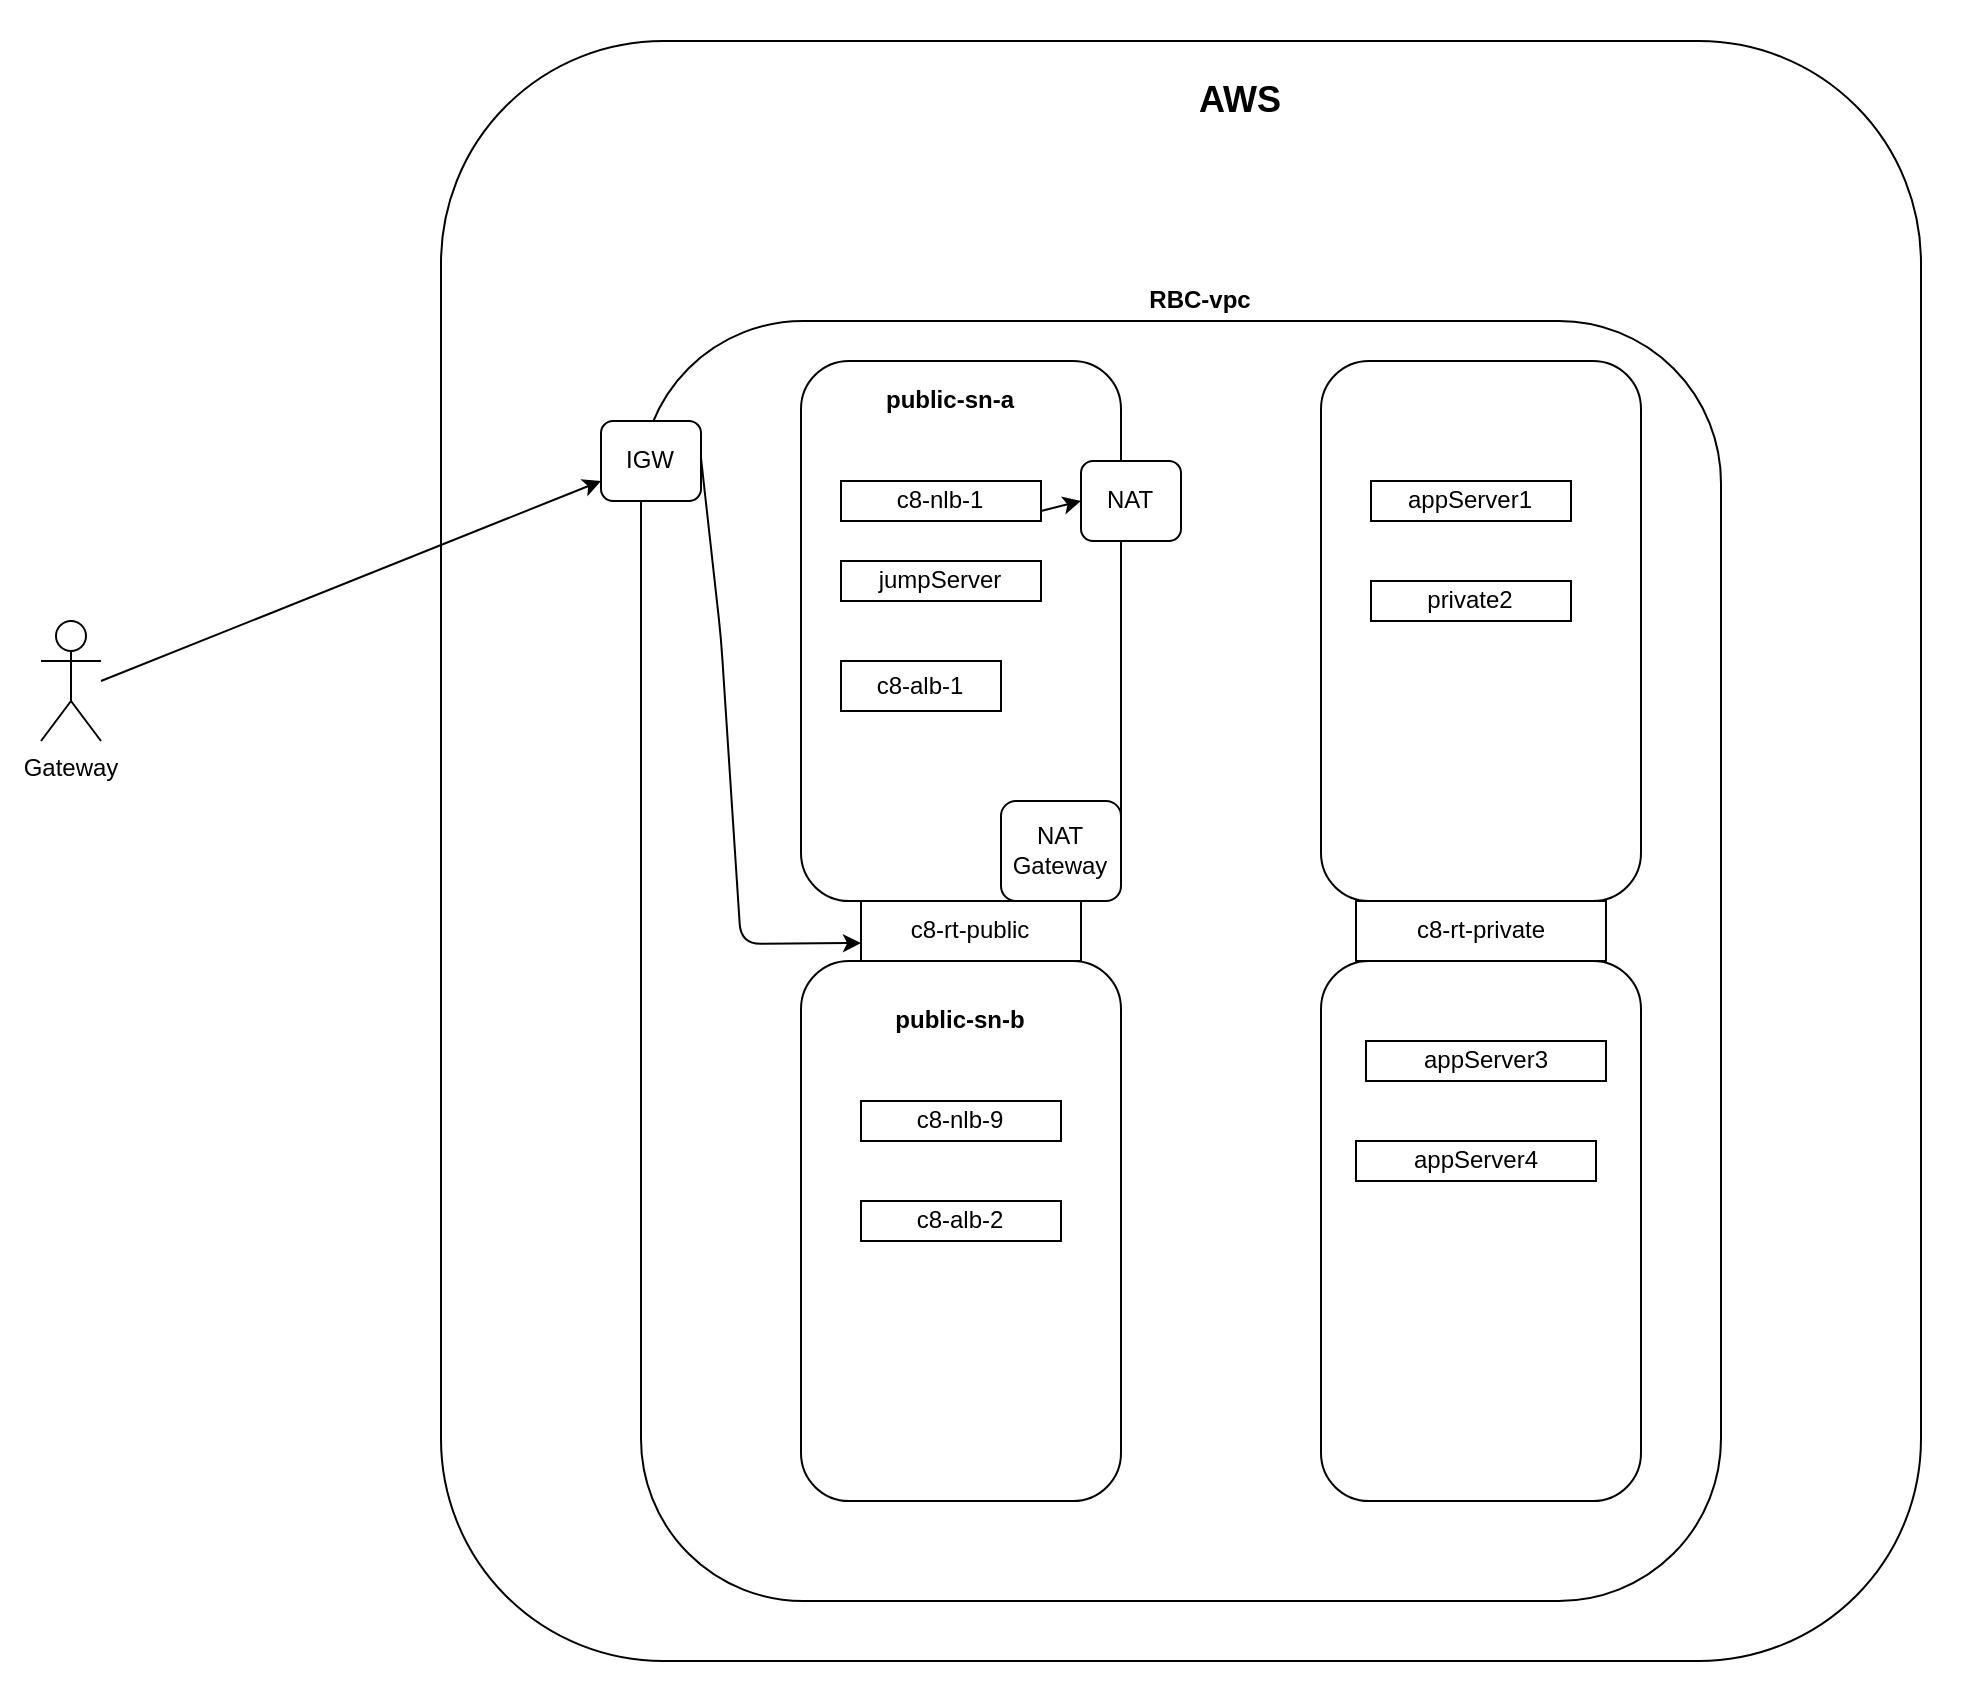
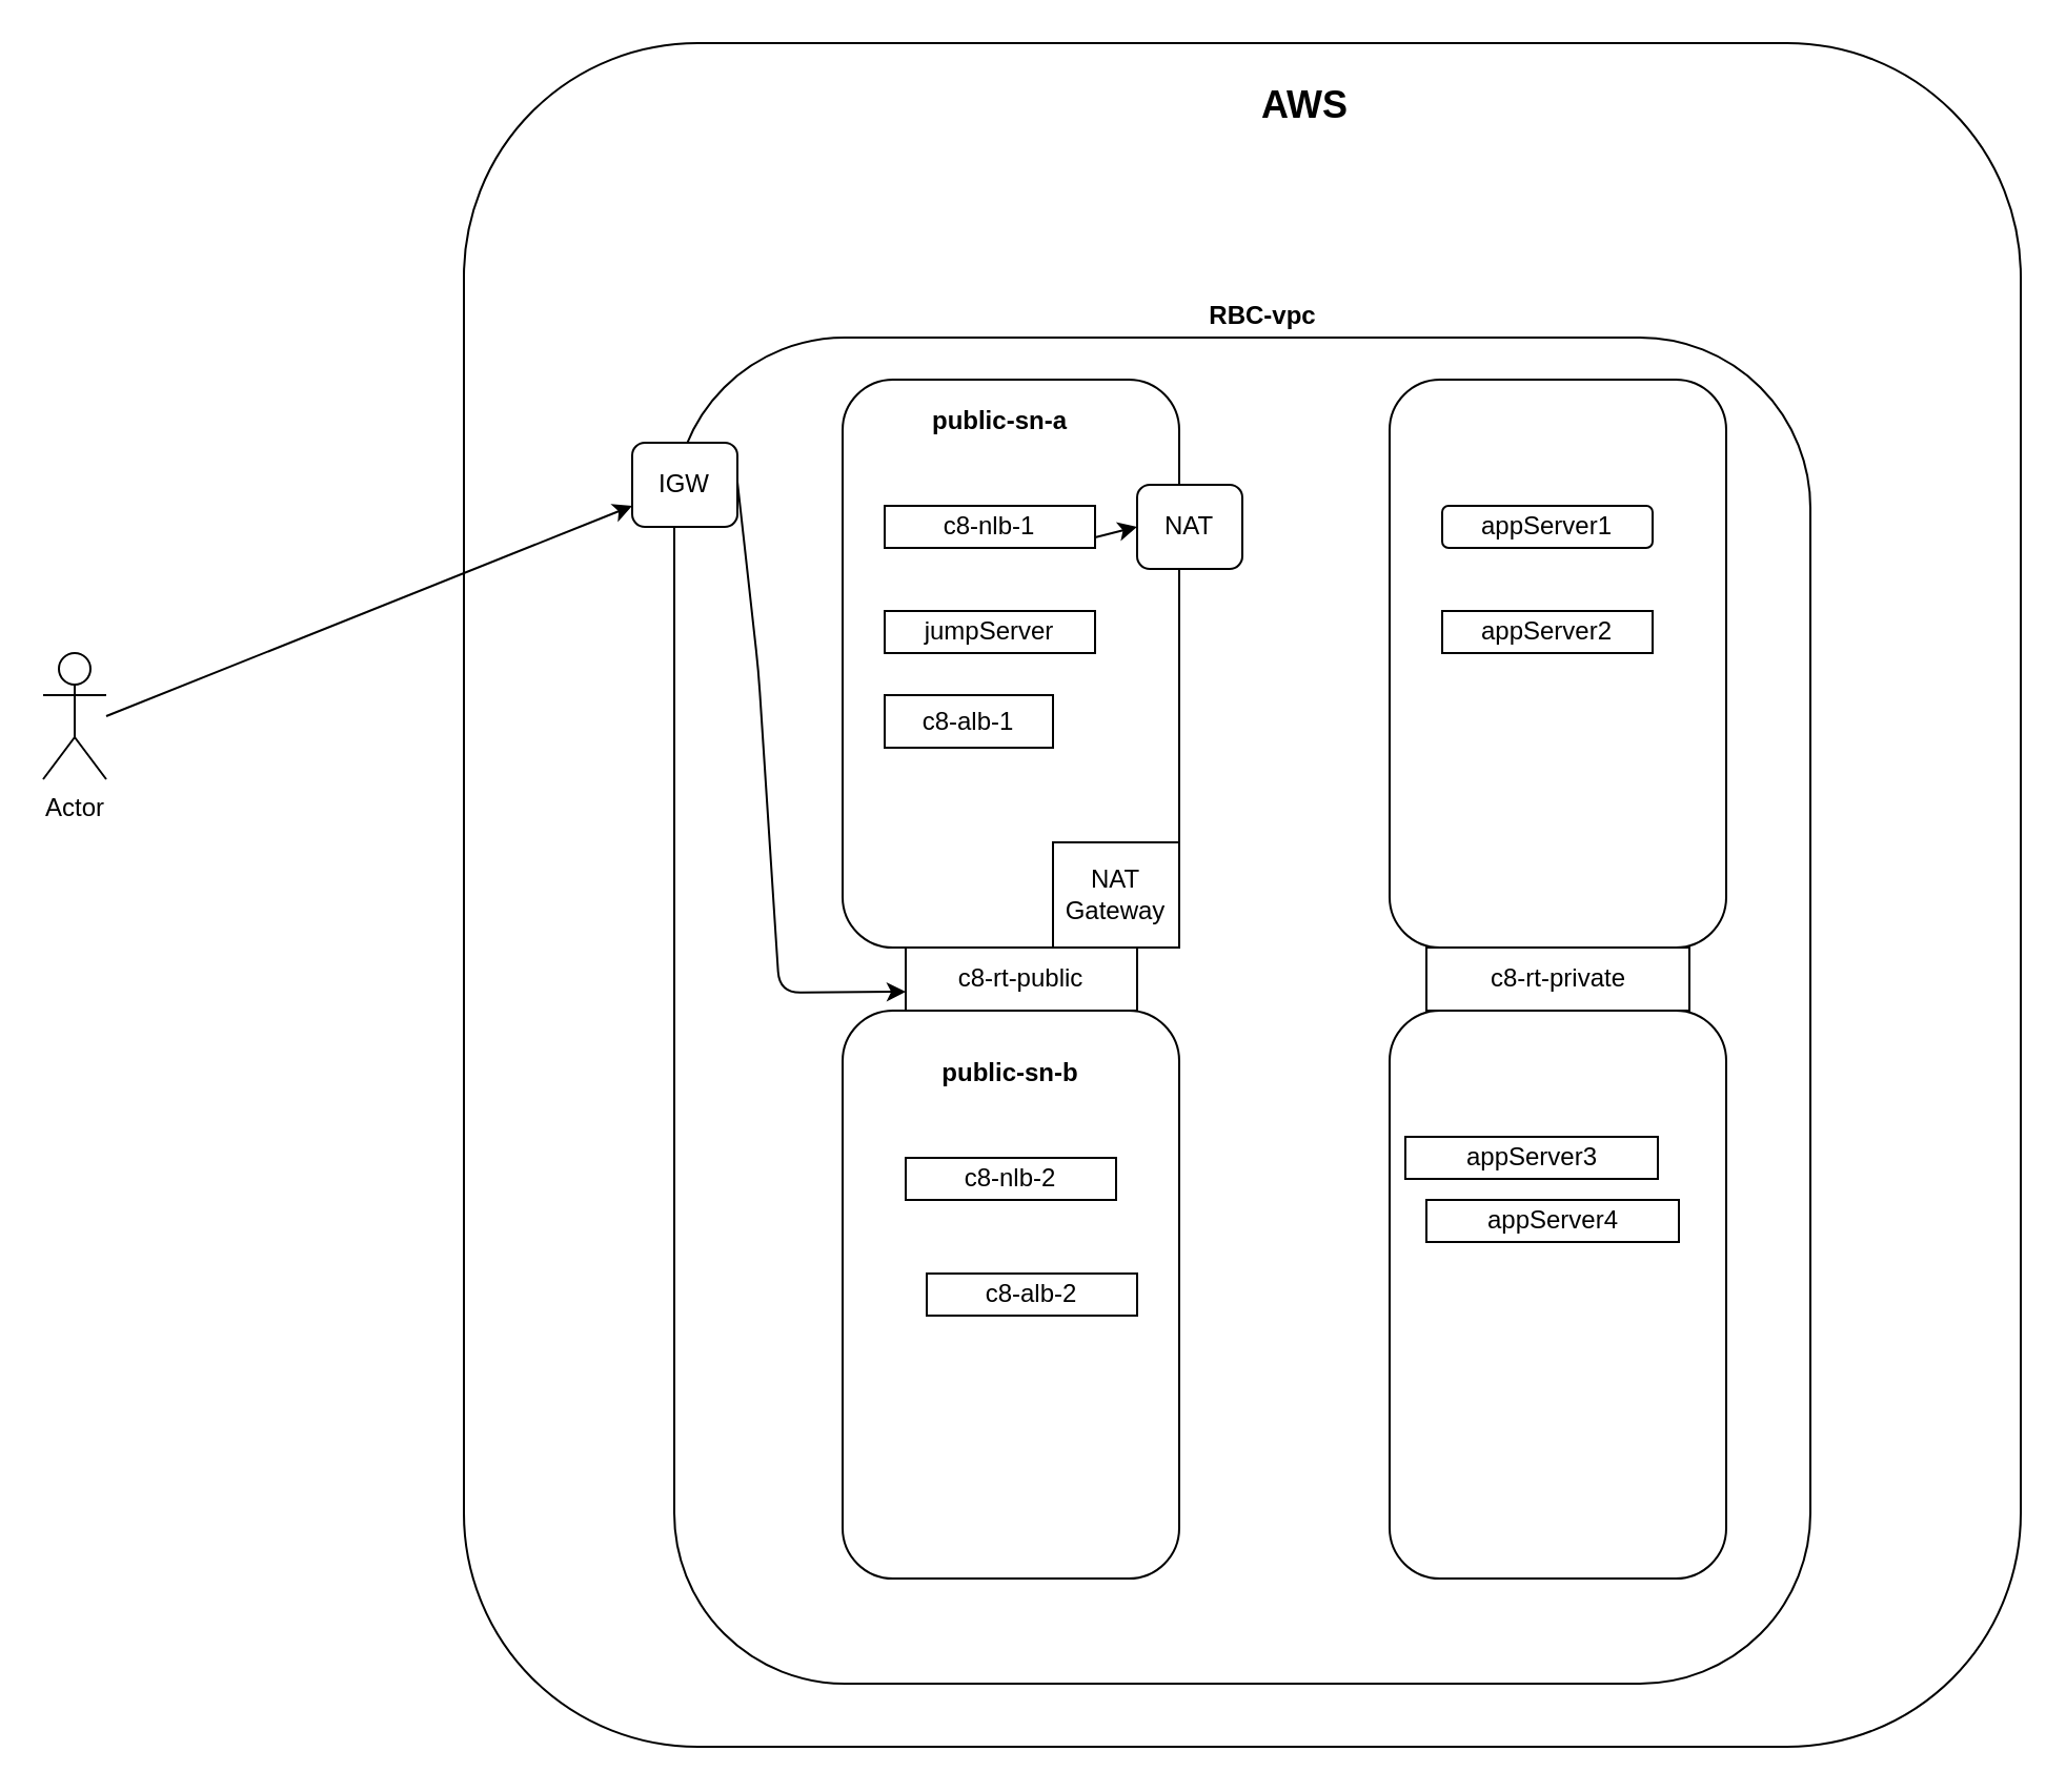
  <mxCell id="0" />
  <mxCell id="1" parent="0" />
  <mxCell id="2" value="" style="rounded=1;whiteSpace=wrap;html=1;" parent="1" vertex="1"><mxGeometry x="220" y="20" width="740" height="810" as="geometry" /></mxCell>
  <mxCell id="3" value="&lt;b&gt;&lt;font style=&quot;font-size: 18px&quot;&gt;AWS&lt;/font&gt;&lt;/b&gt;" style="text;html=1;strokeColor=none;fillColor=none;align=center;verticalAlign=middle;whiteSpace=wrap;rounded=0;" parent="1" vertex="1"><mxGeometry x="600" y="40" width="40" height="20" as="geometry" /></mxCell>
  <mxCell id="4" value="" style="rounded=1;whiteSpace=wrap;html=1;" parent="1" vertex="1"><mxGeometry x="320" y="160" width="540" height="640" as="geometry" /></mxCell>
  <mxCell id="5" value="&lt;b&gt;RBC-vpc&lt;/b&gt;" style="text;html=1;strokeColor=none;fillColor=none;align=center;verticalAlign=middle;whiteSpace=wrap;rounded=0;" parent="1" vertex="1"><mxGeometry x="450" y="190" width="80" height="20" as="geometry" /></mxCell>
  <mxCell id="6" value="" style="rounded=1;whiteSpace=wrap;html=1;" parent="1" vertex="1"><mxGeometry x="400" y="180" width="160" height="270" as="geometry" /></mxCell>
  <mxCell id="7" value="" style="rounded=1;whiteSpace=wrap;html=1;" parent="1" vertex="1"><mxGeometry x="660" y="180" width="160" height="270" as="geometry" /></mxCell>
  <mxCell id="8" value="&lt;b&gt;RBC-vpc&lt;/b&gt;" style="text;html=1;strokeColor=none;fillColor=none;align=center;verticalAlign=middle;whiteSpace=wrap;rounded=0;" parent="1" vertex="1"><mxGeometry x="560" y="140" width="80" height="20" as="geometry" /></mxCell>
  <mxCell id="9" value="&lt;b&gt;public-sn-a&lt;/b&gt;" style="text;html=1;strokeColor=none;fillColor=none;align=center;verticalAlign=middle;whiteSpace=wrap;rounded=0;" parent="1" vertex="1"><mxGeometry x="430" y="190" width="90" height="20" as="geometry" /></mxCell>
- <mxCell id="10" value="jumpServer" style="rounded=0;whiteSpace=wrap;html=1;" parent="1" vertex="1"><mxGeometry x="420" y="280" width="100" height="20" as="geometry" /></mxCell>
+ <mxCell id="10" value="jumpServer" style="rounded=0;whiteSpace=wrap;html=1;" parent="1" vertex="1"><mxGeometry x="420" y="290" width="100" height="20" as="geometry" /></mxCell>
  <mxCell id="11" value="c8-nlb-1" style="rounded=0;whiteSpace=wrap;html=1;" parent="1" vertex="1"><mxGeometry x="420" y="240" width="100" height="20" as="geometry" /></mxCell>
- <mxCell id="12" value="appServer1" style="rounded=0;whiteSpace=wrap;html=1;" parent="1" vertex="1"><mxGeometry x="685" y="240" width="100" height="20" as="geometry" /></mxCell>
- <mxCell id="13" value="private2" style="rounded=0;whiteSpace=wrap;html=1;" parent="1" vertex="1"><mxGeometry x="685" y="290" width="100" height="20" as="geometry" /></mxCell>
- <mxCell id="14" value="Gateway" style="shape=umlActor;verticalLabelPosition=bottom;verticalAlign=top;html=1;outlineConnect=0;" parent="1" vertex="1"><mxGeometry x="20" y="310" width="30" height="60" as="geometry" /></mxCell>
+ <mxCell id="12" value="appServer1" style="whiteSpace=wrap;html=1;rounded=1;" parent="1" vertex="1"><mxGeometry x="685" y="240" width="100" height="20" as="geometry" /></mxCell>
+ <mxCell id="13" value="appServer2" style="rounded=0;whiteSpace=wrap;html=1;" parent="1" vertex="1"><mxGeometry x="685" y="290" width="100" height="20" as="geometry" /></mxCell>
+ <mxCell id="14" value="Actor" style="shape=umlActor;verticalLabelPosition=bottom;verticalAlign=top;html=1;outlineConnect=0;" parent="1" vertex="1"><mxGeometry x="20" y="310" width="30" height="60" as="geometry" /></mxCell>
  <mxCell id="15" value="IGW" style="rounded=1;whiteSpace=wrap;html=1;" parent="1" vertex="1"><mxGeometry x="300" y="210" width="50" height="40" as="geometry" /></mxCell>
  <mxCell id="16" value="" style="endArrow=classic;html=1;" parent="1" target="15" edge="1"><mxGeometry width="50" height="50" relative="1" as="geometry"><mxPoint x="50" y="340" as="sourcePoint" /><mxPoint x="100" y="290" as="targetPoint" /></mxGeometry></mxCell>
  <mxCell id="17" value="c8-rt-public" style="rounded=0;whiteSpace=wrap;html=1;" parent="1" vertex="1"><mxGeometry x="430" y="450" width="110" height="30" as="geometry" /></mxCell>
  <mxCell id="18" value="c8-rt-private" style="rounded=0;whiteSpace=wrap;html=1;" parent="1" vertex="1"><mxGeometry x="677.5" y="450" width="125" height="30" as="geometry" /></mxCell>
  <mxCell id="19" value="" style="endArrow=classic;html=1;entryX=0;entryY=0.75;entryDx=0;entryDy=0;" parent="1" edge="1"><mxGeometry width="50" height="50" relative="1" as="geometry"><mxPoint x="350" y="228.5" as="sourcePoint" /><mxPoint x="430" y="471" as="targetPoint" /><Array as="points"><mxPoint x="360" y="318.5" /><mxPoint x="370" y="471.5" /></Array></mxGeometry></mxCell>
- <mxCell id="20" value="NAT Gateway" style="rounded=1;whiteSpace=wrap;html=1;" parent="1" vertex="1"><mxGeometry x="500" y="400" width="60" height="50" as="geometry" /></mxCell>
+ <mxCell id="20" value="NAT Gateway" style="whiteSpace=wrap;html=1;rounded=0;" parent="1" vertex="1"><mxGeometry x="500" y="400" width="60" height="50" as="geometry" /></mxCell>
  <mxCell id="21" value="NAT" style="rounded=1;whiteSpace=wrap;html=1;" parent="1" vertex="1"><mxGeometry x="540" y="230" width="50" height="40" as="geometry" /></mxCell>
  <mxCell id="22" value="" style="endArrow=classic;html=1;entryX=0;entryY=0.5;entryDx=0;entryDy=0;" parent="1" target="21" edge="1"><mxGeometry width="50" height="50" relative="1" as="geometry"><mxPoint x="520" y="255" as="sourcePoint" /><mxPoint x="570" y="205" as="targetPoint" /></mxGeometry></mxCell>
  <mxCell id="23" value="" style="rounded=1;whiteSpace=wrap;html=1;" vertex="1" parent="1"><mxGeometry x="400" y="480" width="160" height="270" as="geometry" /></mxCell>
  <mxCell id="24" value="&lt;b&gt;public-sn-b&lt;/b&gt;" style="text;html=1;strokeColor=none;fillColor=none;align=center;verticalAlign=middle;whiteSpace=wrap;rounded=0;" vertex="1" parent="1"><mxGeometry x="435" y="500" width="90" height="20" as="geometry" /></mxCell>
  <mxCell id="25" value="" style="rounded=1;whiteSpace=wrap;html=1;" vertex="1" parent="1"><mxGeometry x="660" y="480" width="160" height="270" as="geometry" /></mxCell>
- <mxCell id="26" value="appServer3" style="rounded=0;whiteSpace=wrap;html=1;" vertex="1" parent="1"><mxGeometry x="682.5" y="520" width="120" height="20" as="geometry" /></mxCell>
+ <mxCell id="26" value="appServer3" style="rounded=0;whiteSpace=wrap;html=1;" vertex="1" parent="1"><mxGeometry x="667.5" y="540" width="120" height="20" as="geometry" /></mxCell>
  <mxCell id="27" value="appServer4" style="rounded=0;whiteSpace=wrap;html=1;" vertex="1" parent="1"><mxGeometry x="677.5" y="570" width="120" height="20" as="geometry" /></mxCell>
- <mxCell id="28" value="c8-nlb-9" style="rounded=0;whiteSpace=wrap;html=1;" vertex="1" parent="1"><mxGeometry x="430" y="550" width="100" height="20" as="geometry" /></mxCell>
+ <mxCell id="28" value="c8-nlb-2" style="rounded=0;whiteSpace=wrap;html=1;" vertex="1" parent="1"><mxGeometry x="430" y="550" width="100" height="20" as="geometry" /></mxCell>
  <mxCell id="29" value="c8-alb-1" style="rounded=0;whiteSpace=wrap;html=1;" vertex="1" parent="1"><mxGeometry x="420" y="330" width="80" height="25" as="geometry" /></mxCell>
- <mxCell id="30" value="c8-alb-2" style="rounded=0;whiteSpace=wrap;html=1;" vertex="1" parent="1"><mxGeometry x="430" y="600" width="100" height="20" as="geometry" /></mxCell>
+ <mxCell id="30" value="c8-alb-2" style="rounded=0;whiteSpace=wrap;html=1;" vertex="1" parent="1"><mxGeometry x="440" y="605" width="100" height="20" as="geometry" /></mxCell>
